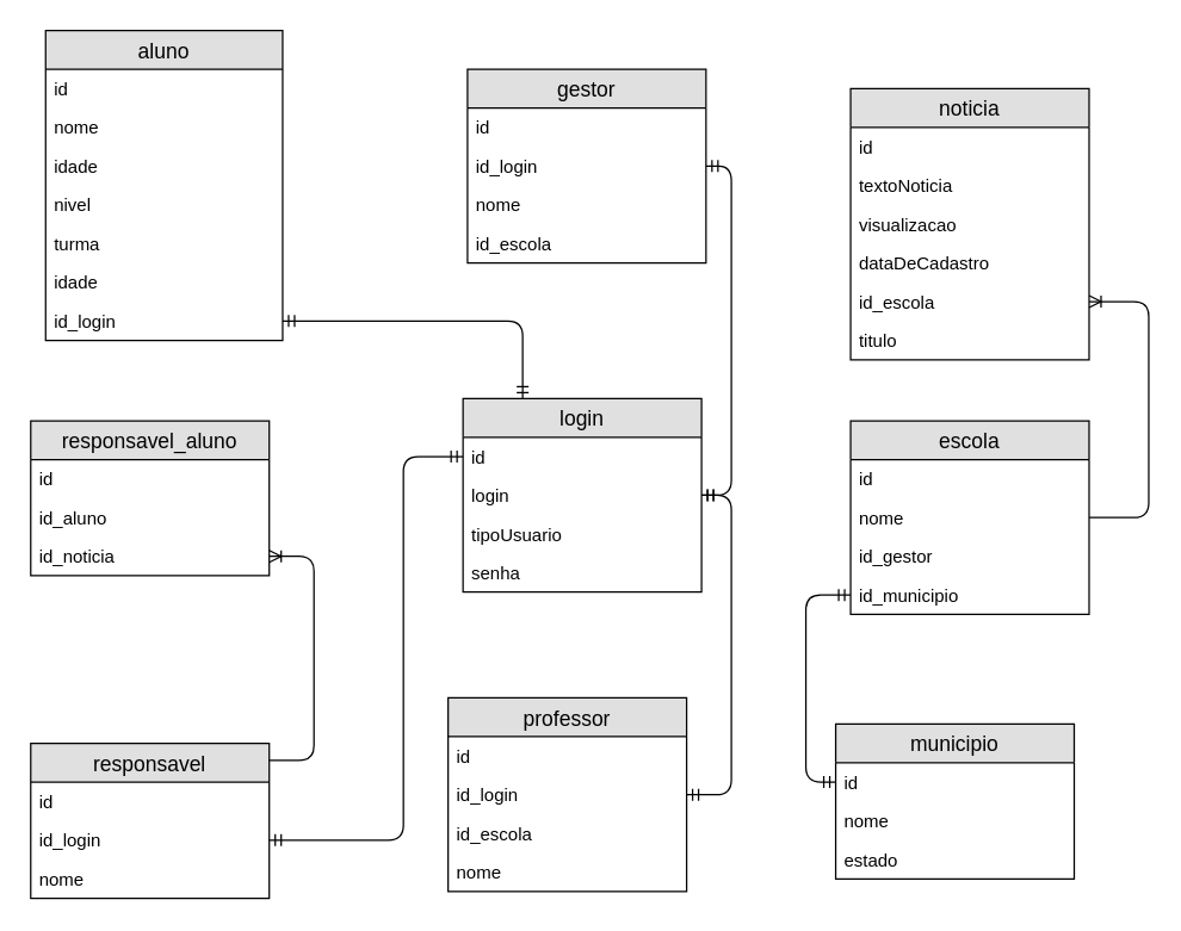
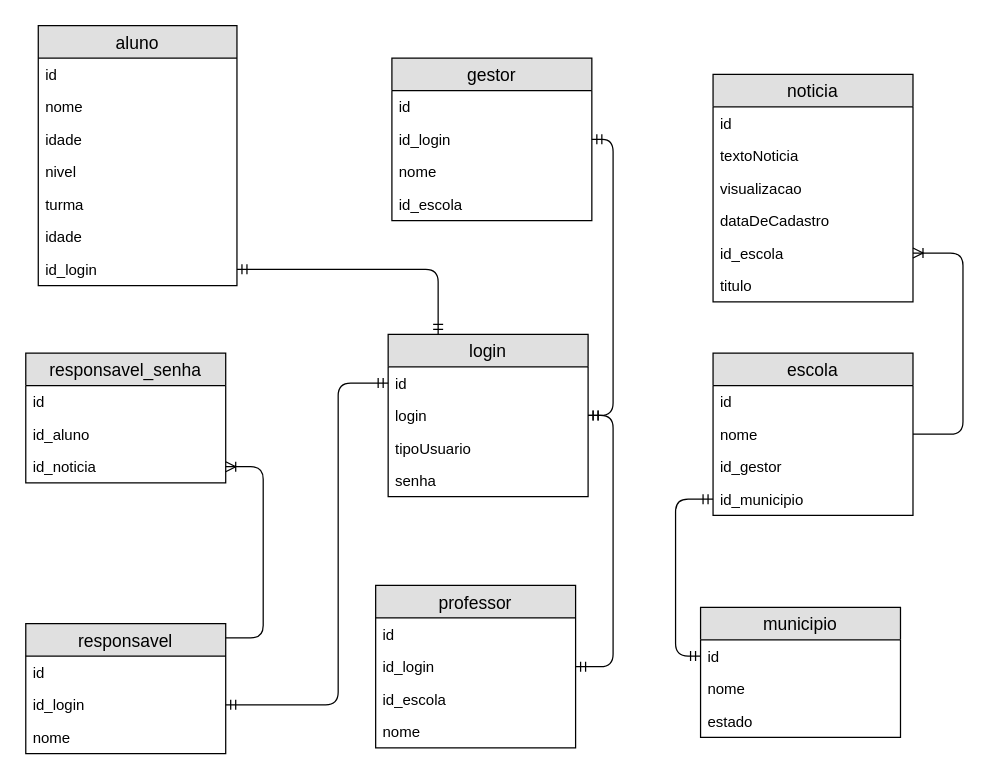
  <mxCell id="0" />
  <mxCell id="1" parent="0" />
  <mxCell id="2" value="gestor" style="swimlane;fontStyle=0;childLayout=stackLayout;horizontal=1;startSize=26;fillColor=#e0e0e0;horizontalStack=0;resizeParent=1;resizeParentMax=0;resizeLast=0;collapsible=1;marginBottom=0;swimlaneFillColor=#ffffff;align=center;fontSize=14;" parent="1" vertex="1"><mxGeometry x="313" y="46" width="160" height="130" as="geometry" /></mxCell>
  <mxCell id="3" value="id" style="text;strokeColor=none;fillColor=none;spacingLeft=4;spacingRight=4;overflow=hidden;rotatable=0;points=[[0,0.5],[1,0.5]];portConstraint=eastwest;fontSize=12;" parent="2" vertex="1"><mxGeometry y="26" width="160" height="26" as="geometry" /></mxCell>
  <mxCell id="4" value="id_login" style="text;strokeColor=none;fillColor=none;spacingLeft=4;spacingRight=4;overflow=hidden;rotatable=0;points=[[0,0.5],[1,0.5]];portConstraint=eastwest;fontSize=12;" parent="2" vertex="1"><mxGeometry y="52" width="160" height="26" as="geometry" /></mxCell>
  <mxCell id="5" value="nome" style="text;strokeColor=none;fillColor=none;spacingLeft=4;spacingRight=4;overflow=hidden;rotatable=0;points=[[0,0.5],[1,0.5]];portConstraint=eastwest;fontSize=12;" parent="2" vertex="1"><mxGeometry y="78" width="160" height="26" as="geometry" /></mxCell>
  <mxCell id="6" value="id_escola" style="text;strokeColor=none;fillColor=none;spacingLeft=4;spacingRight=4;overflow=hidden;rotatable=0;points=[[0,0.5],[1,0.5]];portConstraint=eastwest;fontSize=12;" parent="2" vertex="1"><mxGeometry y="104" width="160" height="26" as="geometry" /></mxCell>
  <mxCell id="7" value="escola" style="swimlane;fontStyle=0;childLayout=stackLayout;horizontal=1;startSize=26;fillColor=#e0e0e0;horizontalStack=0;resizeParent=1;resizeParentMax=0;resizeLast=0;collapsible=1;marginBottom=0;swimlaneFillColor=#ffffff;align=center;fontSize=14;" parent="1" vertex="1"><mxGeometry x="570" y="282" width="160" height="130" as="geometry" /></mxCell>
  <mxCell id="8" value="id" style="text;strokeColor=none;fillColor=none;spacingLeft=4;spacingRight=4;overflow=hidden;rotatable=0;points=[[0,0.5],[1,0.5]];portConstraint=eastwest;fontSize=12;" parent="7" vertex="1"><mxGeometry y="26" width="160" height="26" as="geometry" /></mxCell>
  <mxCell id="9" value="nome" style="text;strokeColor=none;fillColor=none;spacingLeft=4;spacingRight=4;overflow=hidden;rotatable=0;points=[[0,0.5],[1,0.5]];portConstraint=eastwest;fontSize=12;" parent="7" vertex="1"><mxGeometry y="52" width="160" height="26" as="geometry" /></mxCell>
  <mxCell id="10" value="id_gestor" style="text;strokeColor=none;fillColor=none;spacingLeft=4;spacingRight=4;overflow=hidden;rotatable=0;points=[[0,0.5],[1,0.5]];portConstraint=eastwest;fontSize=12;" parent="7" vertex="1"><mxGeometry y="78" width="160" height="26" as="geometry" /></mxCell>
  <mxCell id="11" value="id_municipio" style="text;strokeColor=none;fillColor=none;spacingLeft=4;spacingRight=4;overflow=hidden;rotatable=0;points=[[0,0.5],[1,0.5]];portConstraint=eastwest;fontSize=12;" parent="7" vertex="1"><mxGeometry y="104" width="160" height="26" as="geometry" /></mxCell>
  <mxCell id="12" value="aluno" style="swimlane;fontStyle=0;childLayout=stackLayout;horizontal=1;startSize=26;fillColor=#e0e0e0;horizontalStack=0;resizeParent=1;resizeParentMax=0;resizeLast=0;collapsible=1;marginBottom=0;swimlaneFillColor=#ffffff;align=center;fontSize=14;" parent="1" vertex="1"><mxGeometry x="30" y="20" width="159" height="208" as="geometry"><mxRectangle x="220" y="20" width="70" height="26" as="alternateBounds" /></mxGeometry></mxCell>
  <mxCell id="13" value="id" style="text;strokeColor=none;fillColor=none;spacingLeft=4;spacingRight=4;overflow=hidden;rotatable=0;points=[[0,0.5],[1,0.5]];portConstraint=eastwest;fontSize=12;" parent="12" vertex="1"><mxGeometry y="26" width="159" height="26" as="geometry" /></mxCell>
  <mxCell id="14" value="nome" style="text;strokeColor=none;fillColor=none;spacingLeft=4;spacingRight=4;overflow=hidden;rotatable=0;points=[[0,0.5],[1,0.5]];portConstraint=eastwest;fontSize=12;" parent="12" vertex="1"><mxGeometry y="52" width="159" height="26" as="geometry" /></mxCell>
  <mxCell id="15" value="idade" style="text;strokeColor=none;fillColor=none;spacingLeft=4;spacingRight=4;overflow=hidden;rotatable=0;points=[[0,0.5],[1,0.5]];portConstraint=eastwest;fontSize=12;" parent="12" vertex="1"><mxGeometry y="78" width="159" height="26" as="geometry" /></mxCell>
  <mxCell id="16" value="nivel" style="text;strokeColor=none;fillColor=none;spacingLeft=4;spacingRight=4;overflow=hidden;rotatable=0;points=[[0,0.5],[1,0.5]];portConstraint=eastwest;fontSize=12;" parent="12" vertex="1"><mxGeometry y="104" width="159" height="26" as="geometry" /></mxCell>
  <mxCell id="17" value="turma" style="text;strokeColor=none;fillColor=none;spacingLeft=4;spacingRight=4;overflow=hidden;rotatable=0;points=[[0,0.5],[1,0.5]];portConstraint=eastwest;fontSize=12;" parent="12" vertex="1"><mxGeometry y="130" width="159" height="26" as="geometry" /></mxCell>
  <mxCell id="18" value="idade" style="text;strokeColor=none;fillColor=none;spacingLeft=4;spacingRight=4;overflow=hidden;rotatable=0;points=[[0,0.5],[1,0.5]];portConstraint=eastwest;fontSize=12;" parent="12" vertex="1"><mxGeometry y="156" width="159" height="26" as="geometry" /></mxCell>
  <mxCell id="19" value="id_login" style="text;strokeColor=none;fillColor=none;spacingLeft=4;spacingRight=4;overflow=hidden;rotatable=0;points=[[0,0.5],[1,0.5]];portConstraint=eastwest;fontSize=12;" parent="12" vertex="1"><mxGeometry y="182" width="159" height="26" as="geometry" /></mxCell>
  <mxCell id="20" value="responsavel" style="swimlane;fontStyle=0;childLayout=stackLayout;horizontal=1;startSize=26;fillColor=#e0e0e0;horizontalStack=0;resizeParent=1;resizeParentMax=0;resizeLast=0;collapsible=1;marginBottom=0;swimlaneFillColor=#ffffff;align=center;fontSize=14;" parent="1" vertex="1"><mxGeometry x="20" y="498.5" width="160" height="104" as="geometry" /></mxCell>
  <mxCell id="21" value="id" style="text;strokeColor=none;fillColor=none;spacingLeft=4;spacingRight=4;overflow=hidden;rotatable=0;points=[[0,0.5],[1,0.5]];portConstraint=eastwest;fontSize=12;" parent="20" vertex="1"><mxGeometry y="26" width="160" height="26" as="geometry" /></mxCell>
  <mxCell id="22" value="id_login" style="text;strokeColor=none;fillColor=none;spacingLeft=4;spacingRight=4;overflow=hidden;rotatable=0;points=[[0,0.5],[1,0.5]];portConstraint=eastwest;fontSize=12;" parent="20" vertex="1"><mxGeometry y="52" width="160" height="26" as="geometry" /></mxCell>
  <mxCell id="23" value="nome" style="text;strokeColor=none;fillColor=none;spacingLeft=4;spacingRight=4;overflow=hidden;rotatable=0;points=[[0,0.5],[1,0.5]];portConstraint=eastwest;fontSize=12;" parent="20" vertex="1"><mxGeometry y="78" width="160" height="26" as="geometry" /></mxCell>
  <mxCell id="24" value="professor" style="swimlane;fontStyle=0;childLayout=stackLayout;horizontal=1;startSize=26;fillColor=#e0e0e0;horizontalStack=0;resizeParent=1;resizeParentMax=0;resizeLast=0;collapsible=1;marginBottom=0;swimlaneFillColor=#ffffff;align=center;fontSize=14;" parent="1" vertex="1"><mxGeometry x="300" y="468" width="160" height="130" as="geometry" /></mxCell>
  <mxCell id="25" value="id" style="text;strokeColor=none;fillColor=none;spacingLeft=4;spacingRight=4;overflow=hidden;rotatable=0;points=[[0,0.5],[1,0.5]];portConstraint=eastwest;fontSize=12;" parent="24" vertex="1"><mxGeometry y="26" width="160" height="26" as="geometry" /></mxCell>
  <mxCell id="26" value="id_login" style="text;strokeColor=none;fillColor=none;spacingLeft=4;spacingRight=4;overflow=hidden;rotatable=0;points=[[0,0.5],[1,0.5]];portConstraint=eastwest;fontSize=12;" parent="24" vertex="1"><mxGeometry y="52" width="160" height="26" as="geometry" /></mxCell>
  <mxCell id="27" value="id_escola" style="text;strokeColor=none;fillColor=none;spacingLeft=4;spacingRight=4;overflow=hidden;rotatable=0;points=[[0,0.5],[1,0.5]];portConstraint=eastwest;fontSize=12;" parent="24" vertex="1"><mxGeometry y="78" width="160" height="26" as="geometry" /></mxCell>
  <mxCell id="28" value="nome" style="text;strokeColor=none;fillColor=none;spacingLeft=4;spacingRight=4;overflow=hidden;rotatable=0;points=[[0,0.5],[1,0.5]];portConstraint=eastwest;fontSize=12;" parent="24" vertex="1"><mxGeometry y="104" width="160" height="26" as="geometry" /></mxCell>
  <mxCell id="29" value="login" style="swimlane;fontStyle=0;childLayout=stackLayout;horizontal=1;startSize=26;fillColor=#e0e0e0;horizontalStack=0;resizeParent=1;resizeParentMax=0;resizeLast=0;collapsible=1;marginBottom=0;swimlaneFillColor=#ffffff;align=center;fontSize=14;" parent="1" vertex="1"><mxGeometry x="310" y="267" width="160" height="130" as="geometry" /></mxCell>
  <mxCell id="30" value="id" style="text;strokeColor=none;fillColor=none;spacingLeft=4;spacingRight=4;overflow=hidden;rotatable=0;points=[[0,0.5],[1,0.5]];portConstraint=eastwest;fontSize=12;" parent="29" vertex="1"><mxGeometry y="26" width="160" height="26" as="geometry" /></mxCell>
  <mxCell id="31" value="login" style="text;strokeColor=none;fillColor=none;spacingLeft=4;spacingRight=4;overflow=hidden;rotatable=0;points=[[0,0.5],[1,0.5]];portConstraint=eastwest;fontSize=12;" parent="29" vertex="1"><mxGeometry y="52" width="160" height="26" as="geometry" /></mxCell>
  <mxCell id="32" value="tipoUsuario" style="text;strokeColor=none;fillColor=none;spacingLeft=4;spacingRight=4;overflow=hidden;rotatable=0;points=[[0,0.5],[1,0.5]];portConstraint=eastwest;fontSize=12;" parent="29" vertex="1"><mxGeometry y="78" width="160" height="26" as="geometry" /></mxCell>
  <mxCell id="33" value="senha" style="text;strokeColor=none;fillColor=none;spacingLeft=4;spacingRight=4;overflow=hidden;rotatable=0;points=[[0,0.5],[1,0.5]];portConstraint=eastwest;fontSize=12;" parent="29" vertex="1"><mxGeometry y="104" width="160" height="26" as="geometry" /></mxCell>
  <mxCell id="34" value="municipio" style="swimlane;fontStyle=0;childLayout=stackLayout;horizontal=1;startSize=26;fillColor=#e0e0e0;horizontalStack=0;resizeParent=1;resizeParentMax=0;resizeLast=0;collapsible=1;marginBottom=0;swimlaneFillColor=#ffffff;align=center;fontSize=14;" parent="1" vertex="1"><mxGeometry x="560" y="485.5" width="160" height="104" as="geometry" /></mxCell>
  <mxCell id="35" value="id" style="text;strokeColor=none;fillColor=none;spacingLeft=4;spacingRight=4;overflow=hidden;rotatable=0;points=[[0,0.5],[1,0.5]];portConstraint=eastwest;fontSize=12;" parent="34" vertex="1"><mxGeometry y="26" width="160" height="26" as="geometry" /></mxCell>
  <mxCell id="36" value="nome" style="text;strokeColor=none;fillColor=none;spacingLeft=4;spacingRight=4;overflow=hidden;rotatable=0;points=[[0,0.5],[1,0.5]];portConstraint=eastwest;fontSize=12;" parent="34" vertex="1"><mxGeometry y="52" width="160" height="26" as="geometry" /></mxCell>
  <mxCell id="37" value="estado" style="text;strokeColor=none;fillColor=none;spacingLeft=4;spacingRight=4;overflow=hidden;rotatable=0;points=[[0,0.5],[1,0.5]];portConstraint=eastwest;fontSize=12;" parent="34" vertex="1"><mxGeometry y="78" width="160" height="26" as="geometry" /></mxCell>
- <mxCell id="38" value="responsavel_aluno" style="swimlane;fontStyle=0;childLayout=stackLayout;horizontal=1;startSize=26;fillColor=#e0e0e0;horizontalStack=0;resizeParent=1;resizeParentMax=0;resizeLast=0;collapsible=1;marginBottom=0;swimlaneFillColor=#ffffff;align=center;fontSize=14;" parent="1" vertex="1"><mxGeometry x="20" y="282" width="160" height="104" as="geometry" /></mxCell>
+ <mxCell id="38" value="responsavel_senha" style="swimlane;fontStyle=0;childLayout=stackLayout;horizontal=1;startSize=26;fillColor=#e0e0e0;horizontalStack=0;resizeParent=1;resizeParentMax=0;resizeLast=0;collapsible=1;marginBottom=0;swimlaneFillColor=#ffffff;align=center;fontSize=14;" parent="1" vertex="1"><mxGeometry x="20" y="282" width="160" height="104" as="geometry" /></mxCell>
  <mxCell id="39" value="id" style="text;strokeColor=none;fillColor=none;spacingLeft=4;spacingRight=4;overflow=hidden;rotatable=0;points=[[0,0.5],[1,0.5]];portConstraint=eastwest;fontSize=12;" parent="38" vertex="1"><mxGeometry y="26" width="160" height="26" as="geometry" /></mxCell>
  <mxCell id="40" value="id_aluno" style="text;strokeColor=none;fillColor=none;spacingLeft=4;spacingRight=4;overflow=hidden;rotatable=0;points=[[0,0.5],[1,0.5]];portConstraint=eastwest;fontSize=12;" parent="38" vertex="1"><mxGeometry y="52" width="160" height="26" as="geometry" /></mxCell>
  <mxCell id="41" value="id_noticia" style="text;strokeColor=none;fillColor=none;spacingLeft=4;spacingRight=4;overflow=hidden;rotatable=0;points=[[0,0.5],[1,0.5]];portConstraint=eastwest;fontSize=12;" parent="38" vertex="1"><mxGeometry y="78" width="160" height="26" as="geometry" /></mxCell>
  <mxCell id="42" value="noticia" style="swimlane;fontStyle=0;childLayout=stackLayout;horizontal=1;startSize=26;fillColor=#e0e0e0;horizontalStack=0;resizeParent=1;resizeParentMax=0;resizeLast=0;collapsible=1;marginBottom=0;swimlaneFillColor=#ffffff;align=center;fontSize=14;" parent="1" vertex="1"><mxGeometry x="570" y="59" width="160" height="182" as="geometry" /></mxCell>
  <mxCell id="43" value="id" style="text;strokeColor=none;fillColor=none;spacingLeft=4;spacingRight=4;overflow=hidden;rotatable=0;points=[[0,0.5],[1,0.5]];portConstraint=eastwest;fontSize=12;" parent="42" vertex="1"><mxGeometry y="26" width="160" height="26" as="geometry" /></mxCell>
  <mxCell id="44" value="textoNoticia" style="text;strokeColor=none;fillColor=none;spacingLeft=4;spacingRight=4;overflow=hidden;rotatable=0;points=[[0,0.5],[1,0.5]];portConstraint=eastwest;fontSize=12;" parent="42" vertex="1"><mxGeometry y="52" width="160" height="26" as="geometry" /></mxCell>
  <mxCell id="45" value="visualizacao" style="text;strokeColor=none;fillColor=none;spacingLeft=4;spacingRight=4;overflow=hidden;rotatable=0;points=[[0,0.5],[1,0.5]];portConstraint=eastwest;fontSize=12;" parent="42" vertex="1"><mxGeometry y="78" width="160" height="26" as="geometry" /></mxCell>
  <mxCell id="46" value="dataDeCadastro" style="text;strokeColor=none;fillColor=none;spacingLeft=4;spacingRight=4;overflow=hidden;rotatable=0;points=[[0,0.5],[1,0.5]];portConstraint=eastwest;fontSize=12;" parent="42" vertex="1"><mxGeometry y="104" width="160" height="26" as="geometry" /></mxCell>
  <mxCell id="47" value="id_escola" style="text;strokeColor=none;fillColor=none;spacingLeft=4;spacingRight=4;overflow=hidden;rotatable=0;points=[[0,0.5],[1,0.5]];portConstraint=eastwest;fontSize=12;" parent="42" vertex="1"><mxGeometry y="130" width="160" height="26" as="geometry" /></mxCell>
  <mxCell id="48" value="titulo" style="text;strokeColor=none;fillColor=none;spacingLeft=4;spacingRight=4;overflow=hidden;rotatable=0;points=[[0,0.5],[1,0.5]];portConstraint=eastwest;fontSize=12;" parent="42" vertex="1"><mxGeometry y="156" width="160" height="26" as="geometry" /></mxCell>
  <mxCell id="49" value="" style="edgeStyle=entityRelationEdgeStyle;fontSize=12;html=1;endArrow=ERoneToMany;" parent="1" target="41" edge="1"><mxGeometry width="100" height="100" relative="1" as="geometry"><mxPoint x="180" y="510" as="sourcePoint" /><mxPoint x="310" y="422" as="targetPoint" /></mxGeometry></mxCell>
  <mxCell id="50" value="" style="edgeStyle=elbowEdgeStyle;fontSize=12;html=1;endArrow=ERmandOne;startArrow=ERmandOne;entryX=0;entryY=0.5;entryDx=0;entryDy=0;" parent="1" source="22" target="30" edge="1"><mxGeometry width="100" height="100" relative="1" as="geometry"><mxPoint x="250" y="582" as="sourcePoint" /><mxPoint x="350" y="482" as="targetPoint" /><Array as="points"><mxPoint x="270" y="342" /></Array></mxGeometry></mxCell>
  <mxCell id="51" value="" style="edgeStyle=orthogonalEdgeStyle;fontSize=12;html=1;endArrow=ERmandOne;startArrow=ERmandOne;exitX=0.25;exitY=0;exitDx=0;exitDy=0;" parent="1" source="29" target="19" edge="1"><mxGeometry width="100" height="100" relative="1" as="geometry"><mxPoint x="240" y="232" as="sourcePoint" /><mxPoint x="340" y="132" as="targetPoint" /></mxGeometry></mxCell>
  <mxCell id="52" value="" style="edgeStyle=elbowEdgeStyle;fontSize=12;html=1;endArrow=ERmandOne;startArrow=ERmandOne;" parent="1" source="26" target="29" edge="1"><mxGeometry width="100" height="100" relative="1" as="geometry"><mxPoint x="393" y="462" as="sourcePoint" /><mxPoint x="120" y="622" as="targetPoint" /><Array as="points"><mxPoint x="490" y="432" /><mxPoint x="420" y="552" /></Array></mxGeometry></mxCell>
  <mxCell id="53" value="" style="edgeStyle=elbowEdgeStyle;fontSize=12;html=1;endArrow=ERmandOne;startArrow=ERmandOne;" parent="1" source="29" target="4" edge="1"><mxGeometry width="100" height="100" relative="1" as="geometry"><mxPoint x="340" y="292" as="sourcePoint" /><mxPoint x="440" y="192" as="targetPoint" /><Array as="points"><mxPoint x="490" y="212" /></Array></mxGeometry></mxCell>
  <mxCell id="54" value="" style="edgeStyle=elbowEdgeStyle;fontSize=12;html=1;endArrow=ERmandOne;startArrow=ERmandOne;exitX=0;exitY=0.5;exitDx=0;exitDy=0;" parent="1" source="35" target="11" edge="1"><mxGeometry width="100" height="100" relative="1" as="geometry"><mxPoint x="550" y="512" as="sourcePoint" /><mxPoint x="700" y="392" as="targetPoint" /><Array as="points"><mxPoint x="540" y="422" /><mxPoint x="620" y="502" /></Array></mxGeometry></mxCell>
  <mxCell id="55" value="" style="edgeStyle=elbowEdgeStyle;fontSize=12;html=1;endArrow=ERoneToMany;" parent="1" source="7" target="47" edge="1"><mxGeometry width="100" height="100" relative="1" as="geometry"><mxPoint x="760" y="262" as="sourcePoint" /><mxPoint x="860" y="162" as="targetPoint" /><Array as="points"><mxPoint x="770" y="242" /></Array></mxGeometry></mxCell>
